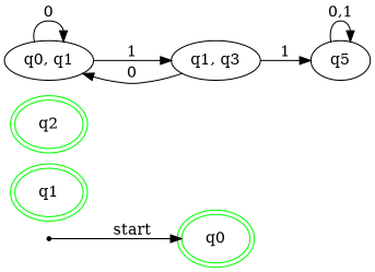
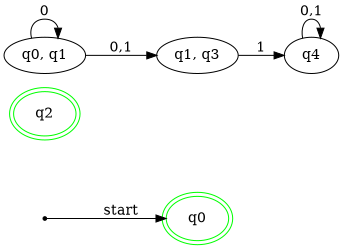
  strict digraph {
    rankdir=LR
    q0 [color="green:green" peripheries=2]
    qi [shape=point]
-   q1 [color="green:green" peripheries=2]
    q2 [color="green:green" peripheries=2]
    "q0, q1"
    n6 [label="q1, q3"]
-   q4 [label=q5]
+   q4
    qi -> q0 [label=start]
    "q0, q1" -> "q0, q1" [label=0]
-   "q0, q1" -> n6 [label=1]
-   n6 -> "q0, q1" [label=0]
+   "q0, q1" -> n6 [label="0,1"]
    n6 -> q4 [label=1]
    q4 -> q4 [label="0,1"]
  }
